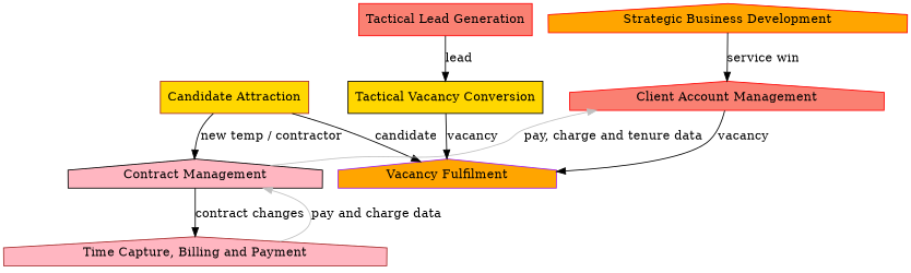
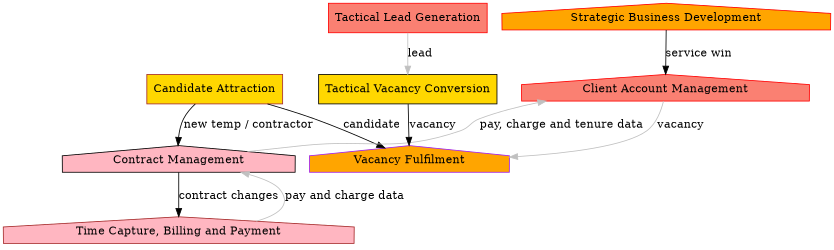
  digraph {
    node [color=red fillcolor=gold shape=house style=filled]
    n1 [color=brown label="Candidate Attraction" shape=box]
    n2 [color=purple fillcolor=orange label="Vacancy Fulfilment"]
    n3 [color=black fillcolor=lightpink label="Contract Management"]
    n4 [fillcolor=salmon label="Tactical Lead Generation" shape=box]
    n5 [color=black label="Tactical Vacancy Conversion" shape=box]
    n6 [fillcolor=orange label="Strategic Business Development"]
    n7 [fillcolor=salmon label="Client Account Management"]
    n8 [color=brown fillcolor=lightpink label="Time Capture, Billing and Payment"]
    n1 -> n2 [label=candidate]
    n1 -> n3 [label="new temp / contractor"]
    n3 -> n7 [color=gray constraint=false label="pay, charge and tenure data"]
    n3 -> n8 [label="contract changes"]
-   n4 -> n5 [label=lead]
+   n4 -> n5 [label=lead color=gray]
    n5 -> n2 [label=vacancy]
    n6 -> n7 [label="service win"]
-   n7 -> n2 [label=vacancy]
+   n7 -> n2 [label=vacancy color=gray]
    n8 -> n3 [color=gray constraint=false label="pay and charge data"]
  }
